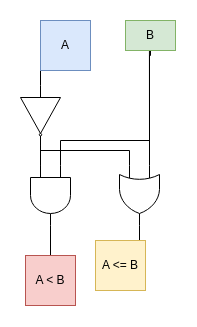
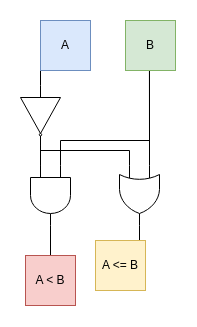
  <mxCell id="0" />
  <mxCell id="1" parent="0" />
  <mxCell id="2" style="edgeStyle=orthogonalEdgeStyle;rounded=0;orthogonalLoop=1;jettySize=auto;html=1;exitX=0.5;exitY=1;exitDx=0;exitDy=0;entryX=0;entryY=0.5;entryDx=0;entryDy=0;endArrow=none;endFill=0;" edge="1" parent="1" source="13" target="5"><mxGeometry relative="1" as="geometry" /></mxCell>
  <mxCell id="3" style="edgeStyle=orthogonalEdgeStyle;rounded=0;orthogonalLoop=1;jettySize=auto;html=1;entryX=0;entryY=0.75;entryDx=0;entryDy=0;entryPerimeter=0;endArrow=none;endFill=0;" edge="1" parent="1" source="5" target="8"><mxGeometry relative="1" as="geometry" /></mxCell>
  <mxCell id="4" style="edgeStyle=orthogonalEdgeStyle;rounded=0;orthogonalLoop=1;jettySize=auto;html=1;exitX=1;exitY=0.5;exitDx=0;exitDy=0;entryX=0;entryY=0.75;entryDx=0;entryDy=0;entryPerimeter=0;endArrow=none;endFill=0;" edge="1" parent="1" source="5" target="11"><mxGeometry relative="1" as="geometry"><Array as="points"><mxPoint x="40" y="150" /><mxPoint x="129" y="150" /></Array></mxGeometry></mxCell>
  <mxCell id="5" value="" style="verticalLabelPosition=bottom;shadow=0;dashed=0;align=center;html=1;verticalAlign=top;shape=mxgraph.electrical.logic_gates.buffer2;negating=1;direction=south;" vertex="1" parent="1"><mxGeometry x="20" y="85" width="40" height="60" as="geometry" /></mxCell>
  <mxCell id="6" style="edgeStyle=orthogonalEdgeStyle;rounded=0;orthogonalLoop=1;jettySize=auto;html=1;exitX=0;exitY=0.25;exitDx=0;exitDy=0;exitPerimeter=0;entryX=0.479;entryY=1.003;entryDx=0;entryDy=0;entryPerimeter=0;endArrow=none;endFill=0;" edge="1" parent="1" source="8" target="12"><mxGeometry relative="1" as="geometry"><Array as="points"><mxPoint x="60" y="140" /><mxPoint x="149" y="140" /></Array></mxGeometry></mxCell>
  <mxCell id="7" style="edgeStyle=orthogonalEdgeStyle;rounded=0;orthogonalLoop=1;jettySize=auto;html=1;exitX=1;exitY=0.5;exitDx=0;exitDy=0;exitPerimeter=0;endArrow=none;endFill=0;" edge="1" parent="1" source="8" target="14"><mxGeometry relative="1" as="geometry" /></mxCell>
  <mxCell id="8" value="" style="verticalLabelPosition=bottom;shadow=0;dashed=0;align=center;html=1;verticalAlign=top;shape=mxgraph.electrical.logic_gates.logic_gate;operation=and;direction=south;" vertex="1" parent="1"><mxGeometry x="30" y="165" width="40" height="60" as="geometry" /></mxCell>
  <mxCell id="9" style="edgeStyle=orthogonalEdgeStyle;rounded=0;orthogonalLoop=1;jettySize=auto;html=1;exitX=0;exitY=0.25;exitDx=0;exitDy=0;exitPerimeter=0;entryX=0.5;entryY=1;entryDx=0;entryDy=0;endArrow=none;endFill=0;" edge="1" parent="1" source="11" target="12"><mxGeometry relative="1" as="geometry"><Array as="points"><mxPoint x="149" y="55" /><mxPoint x="150" y="55" /></Array></mxGeometry></mxCell>
  <mxCell id="10" style="edgeStyle=orthogonalEdgeStyle;rounded=0;orthogonalLoop=1;jettySize=auto;html=1;exitX=1;exitY=0.5;exitDx=0;exitDy=0;exitPerimeter=0;endArrow=none;endFill=0;" edge="1" parent="1" source="11" target="15"><mxGeometry relative="1" as="geometry" /></mxCell>
  <mxCell id="11" value="" style="verticalLabelPosition=bottom;shadow=0;dashed=0;align=center;html=1;verticalAlign=top;shape=mxgraph.electrical.logic_gates.logic_gate;operation=or;direction=south;" vertex="1" parent="1"><mxGeometry x="119" y="165" width="40" height="60" as="geometry" /></mxCell>
- <mxCell id="12" value="B" style="rounded=0;whiteSpace=wrap;html=1;fillColor=#d5e8d4;strokeColor=#82b366;" parent="1" vertex="1"><mxGeometry x="125" y="20" width="50" height="30" as="geometry" /></mxCell>
+ <mxCell id="12" value="B" style="rounded=0;whiteSpace=wrap;html=1;fillColor=#d5e8d4;strokeColor=#82b366;" parent="1" vertex="1"><mxGeometry x="125" y="20" width="50" height="50" as="geometry" /></mxCell>
  <mxCell id="13" value="A" style="rounded=0;whiteSpace=wrap;html=1;fillColor=#dae8fc;strokeColor=#6c8ebf;" parent="1" vertex="1"><mxGeometry x="40" y="20" width="50" height="50" as="geometry" /></mxCell>
  <mxCell id="14" value="A &amp;lt; B" style="rounded=0;whiteSpace=wrap;html=1;fillColor=#f8cecc;strokeColor=#b85450;" vertex="1" parent="1"><mxGeometry x="25" y="255" width="50" height="50" as="geometry" /></mxCell>
  <mxCell id="15" value="A &amp;lt;= B" style="rounded=0;whiteSpace=wrap;html=1;fillColor=#fff2cc;strokeColor=#d6b656;" vertex="1" parent="1"><mxGeometry x="95" y="240" width="50" height="50" as="geometry" /></mxCell>
